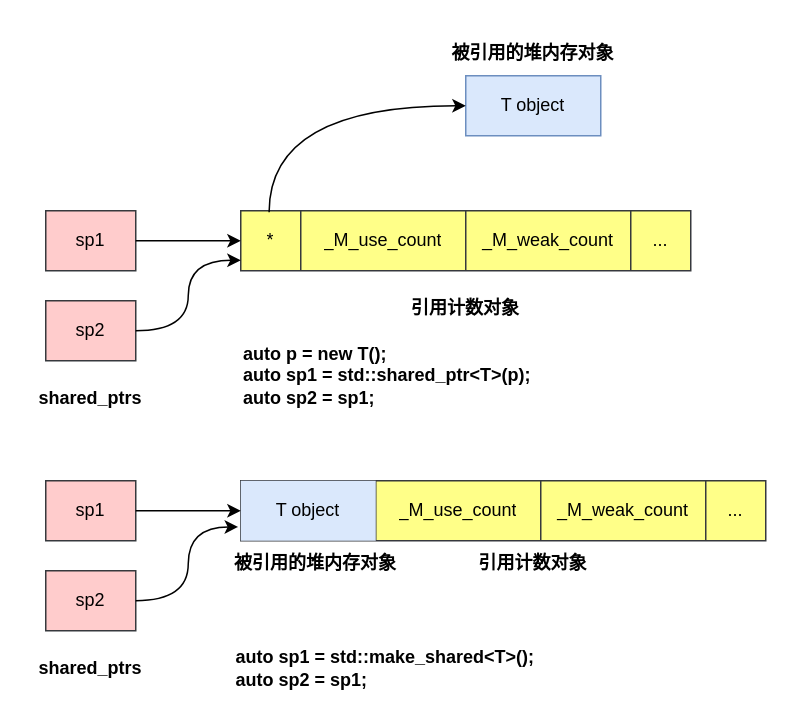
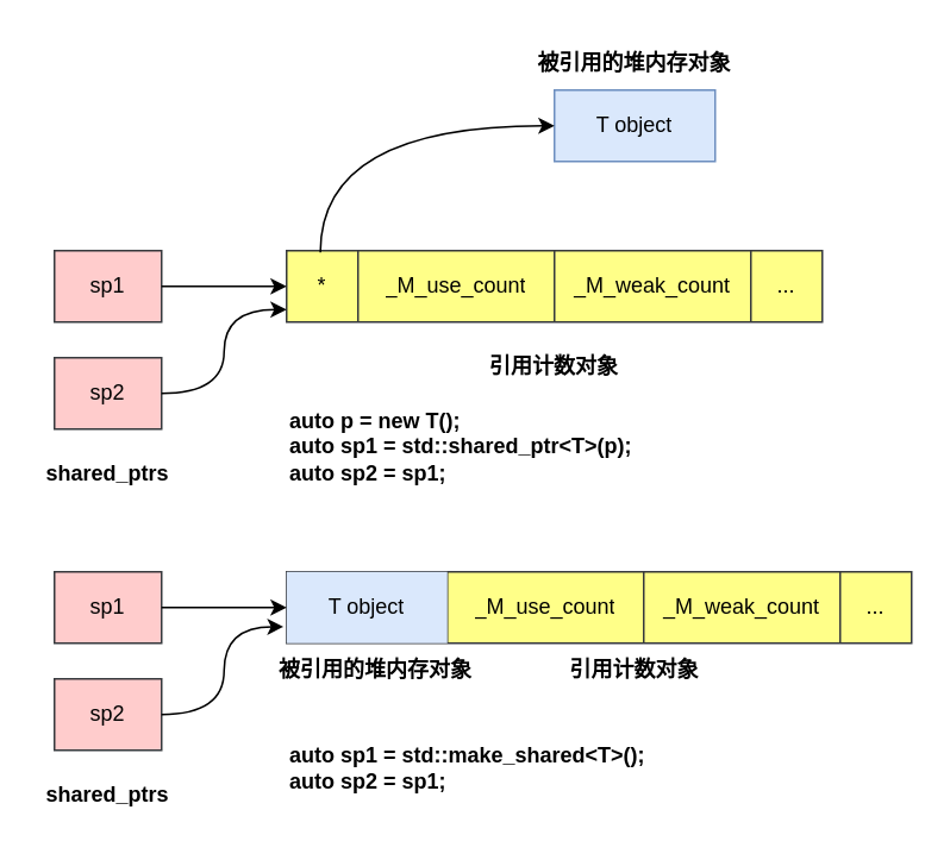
  <mxCell id="0" />
  <mxCell id="1" parent="0" />
  <mxCell id="2" value="" style="shape=table;startSize=0;container=1;collapsible=0;childLayout=tableLayout;fillColor=#ffff88;strokeColor=#36393d;" vertex="1" parent="1"><mxGeometry x="160" y="140" width="300" height="40" as="geometry" /></mxCell>
  <mxCell id="3" value="" style="shape=tableRow;horizontal=0;startSize=0;swimlaneHead=0;swimlaneBody=0;top=0;left=0;bottom=0;right=0;collapsible=0;dropTarget=0;fillColor=none;points=[[0,0.5],[1,0.5]];portConstraint=eastwest;" vertex="1" parent="2"><mxGeometry width="300" height="40" as="geometry" /></mxCell>
  <mxCell id="4" value="*" style="shape=partialRectangle;html=1;whiteSpace=wrap;connectable=0;overflow=hidden;fillColor=none;top=0;left=0;bottom=0;right=0;pointerEvents=1;" vertex="1" parent="3"><mxGeometry width="40" height="40" as="geometry"><mxRectangle width="40" height="40" as="alternateBounds" /></mxGeometry></mxCell>
  <mxCell id="5" value="_M_use_count" style="shape=partialRectangle;html=1;whiteSpace=wrap;connectable=0;overflow=hidden;fillColor=none;top=0;left=0;bottom=0;right=0;pointerEvents=1;" vertex="1" parent="3"><mxGeometry x="40" width="110" height="40" as="geometry"><mxRectangle width="110" height="40" as="alternateBounds" /></mxGeometry></mxCell>
  <mxCell id="6" value="_M_weak_count" style="shape=partialRectangle;html=1;whiteSpace=wrap;connectable=0;overflow=hidden;fillColor=none;top=0;left=0;bottom=0;right=0;pointerEvents=1;" vertex="1" parent="3"><mxGeometry x="150" width="110" height="40" as="geometry"><mxRectangle width="110" height="40" as="alternateBounds" /></mxGeometry></mxCell>
  <mxCell id="7" value="..." style="shape=partialRectangle;html=1;whiteSpace=wrap;connectable=0;overflow=hidden;fillColor=none;top=0;left=0;bottom=0;right=0;pointerEvents=1;" vertex="1" parent="3"><mxGeometry x="260" width="40" height="40" as="geometry"><mxRectangle width="40" height="40" as="alternateBounds" /></mxGeometry></mxCell>
  <mxCell id="8" value="" style="shape=table;startSize=0;container=1;collapsible=0;childLayout=tableLayout;fillColor=#dae8fc;strokeColor=#6c8ebf;" vertex="1" parent="1"><mxGeometry x="310" y="50" width="90" height="40" as="geometry" /></mxCell>
  <mxCell id="9" value="" style="shape=tableRow;horizontal=0;startSize=0;swimlaneHead=0;swimlaneBody=0;top=0;left=0;bottom=0;right=0;collapsible=0;dropTarget=0;fillColor=none;points=[[0,0.5],[1,0.5]];portConstraint=eastwest;" vertex="1" parent="8"><mxGeometry width="90" height="40" as="geometry" /></mxCell>
  <mxCell id="10" value="T object" style="shape=partialRectangle;html=1;whiteSpace=wrap;connectable=0;overflow=hidden;fillColor=none;top=0;left=0;bottom=0;right=0;pointerEvents=1;" vertex="1" parent="9"><mxGeometry width="90" height="40" as="geometry"><mxRectangle width="90" height="40" as="alternateBounds" /></mxGeometry></mxCell>
  <mxCell id="11" style="edgeStyle=orthogonalEdgeStyle;rounded=0;orthogonalLoop=1;jettySize=auto;html=1;exitX=0.063;exitY=0.025;exitDx=0;exitDy=0;entryX=0;entryY=0.5;entryDx=0;entryDy=0;exitPerimeter=0;curved=1;" edge="1" parent="1" source="3" target="9"><mxGeometry relative="1" as="geometry" /></mxCell>
  <mxCell id="12" value="" style="shape=table;startSize=0;container=1;collapsible=0;childLayout=tableLayout;fillColor=#ffcccc;strokeColor=#36393d;" vertex="1" parent="1"><mxGeometry x="30" y="140" width="60" height="40" as="geometry" /></mxCell>
  <mxCell id="13" value="" style="shape=tableRow;horizontal=0;startSize=0;swimlaneHead=0;swimlaneBody=0;top=0;left=0;bottom=0;right=0;collapsible=0;dropTarget=0;fillColor=none;points=[[0,0.5],[1,0.5]];portConstraint=eastwest;" vertex="1" parent="12"><mxGeometry width="60" height="40" as="geometry" /></mxCell>
  <mxCell id="14" value="sp1" style="shape=partialRectangle;html=1;whiteSpace=wrap;connectable=0;overflow=hidden;fillColor=none;top=0;left=0;bottom=0;right=0;pointerEvents=1;" vertex="1" parent="13"><mxGeometry width="60" height="40" as="geometry"><mxRectangle width="60" height="40" as="alternateBounds" /></mxGeometry></mxCell>
  <mxCell id="15" value="" style="shape=table;startSize=0;container=1;collapsible=0;childLayout=tableLayout;fillColor=#ffcccc;strokeColor=#36393d;" vertex="1" parent="1"><mxGeometry x="30" y="200" width="60" height="40" as="geometry" /></mxCell>
  <mxCell id="16" value="" style="shape=tableRow;horizontal=0;startSize=0;swimlaneHead=0;swimlaneBody=0;top=0;left=0;bottom=0;right=0;collapsible=0;dropTarget=0;fillColor=none;points=[[0,0.5],[1,0.5]];portConstraint=eastwest;" vertex="1" parent="15"><mxGeometry width="60" height="40" as="geometry" /></mxCell>
  <mxCell id="17" value="sp2" style="shape=partialRectangle;html=1;whiteSpace=wrap;connectable=0;overflow=hidden;fillColor=none;top=0;left=0;bottom=0;right=0;pointerEvents=1;" vertex="1" parent="16"><mxGeometry width="60" height="40" as="geometry"><mxRectangle width="60" height="40" as="alternateBounds" /></mxGeometry></mxCell>
  <mxCell id="18" style="edgeStyle=orthogonalEdgeStyle;curved=1;rounded=0;orthogonalLoop=1;jettySize=auto;html=1;exitX=1;exitY=0.5;exitDx=0;exitDy=0;entryX=0;entryY=0.825;entryDx=0;entryDy=0;entryPerimeter=0;" edge="1" parent="1" source="16" target="3"><mxGeometry relative="1" as="geometry"><mxPoint x="160" y="160" as="targetPoint" /></mxGeometry></mxCell>
  <mxCell id="19" style="edgeStyle=orthogonalEdgeStyle;curved=1;rounded=0;orthogonalLoop=1;jettySize=auto;html=1;exitX=1;exitY=0.5;exitDx=0;exitDy=0;entryX=0;entryY=0.5;entryDx=0;entryDy=0;" edge="1" parent="1" source="13" target="3"><mxGeometry relative="1" as="geometry" /></mxCell>
  <mxCell id="20" value="shared_ptrs&lt;br&gt;" style="text;html=1;strokeColor=none;fillColor=none;align=center;verticalAlign=middle;whiteSpace=wrap;rounded=0;fontStyle=1" vertex="1" parent="1"><mxGeometry x="20" y="250" width="80" height="30" as="geometry" /></mxCell>
  <mxCell id="21" value="被引用的堆内存对象" style="text;html=1;strokeColor=none;fillColor=none;align=center;verticalAlign=middle;whiteSpace=wrap;rounded=0;fontStyle=1" vertex="1" parent="1"><mxGeometry x="295" y="20" width="120" height="30" as="geometry" /></mxCell>
  <mxCell id="22" value="引用计数对象" style="text;html=1;strokeColor=none;fillColor=none;align=center;verticalAlign=middle;whiteSpace=wrap;rounded=0;fontStyle=1" vertex="1" parent="1"><mxGeometry x="250" y="190" width="120" height="30" as="geometry" /></mxCell>
  <mxCell id="23" value="&lt;b&gt;auto p = new T();&lt;br&gt;auto sp1 = std::shared_ptr&amp;lt;T&amp;gt;(p);&lt;br&gt;auto sp2 = sp1;&lt;/b&gt;" style="text;html=1;strokeColor=none;fillColor=none;align=left;verticalAlign=middle;whiteSpace=wrap;rounded=0;" vertex="1" parent="1"><mxGeometry x="160" y="220" width="250" height="60" as="geometry" /></mxCell>
  <mxCell id="24" value="" style="shape=table;startSize=0;container=1;collapsible=0;childLayout=tableLayout;fillColor=#ffff88;strokeColor=#36393d;" vertex="1" parent="1"><mxGeometry x="160" y="320" width="350" height="40" as="geometry" /></mxCell>
  <mxCell id="25" value="" style="shape=tableRow;horizontal=0;startSize=0;swimlaneHead=0;swimlaneBody=0;top=0;left=0;bottom=0;right=0;collapsible=0;dropTarget=0;fillColor=none;points=[[0,0.5],[1,0.5]];portConstraint=eastwest;" vertex="1" parent="24"><mxGeometry width="350" height="40" as="geometry" /></mxCell>
  <mxCell id="26" value="T object" style="shape=partialRectangle;html=1;whiteSpace=wrap;connectable=0;overflow=hidden;fillColor=#dae8fc;top=0;left=0;bottom=0;right=0;pointerEvents=1;strokeColor=#6c8ebf;" vertex="1" parent="25"><mxGeometry width="90" height="40" as="geometry"><mxRectangle width="90" height="40" as="alternateBounds" /></mxGeometry></mxCell>
  <mxCell id="27" value="_M_use_count" style="shape=partialRectangle;html=1;whiteSpace=wrap;connectable=0;overflow=hidden;fillColor=none;top=0;left=0;bottom=0;right=0;pointerEvents=1;" vertex="1" parent="25"><mxGeometry x="90" width="110" height="40" as="geometry"><mxRectangle width="110" height="40" as="alternateBounds" /></mxGeometry></mxCell>
  <mxCell id="28" value="_M_weak_count" style="shape=partialRectangle;html=1;whiteSpace=wrap;connectable=0;overflow=hidden;fillColor=none;top=0;left=0;bottom=0;right=0;pointerEvents=1;" vertex="1" parent="25"><mxGeometry x="200" width="110" height="40" as="geometry"><mxRectangle width="110" height="40" as="alternateBounds" /></mxGeometry></mxCell>
  <mxCell id="29" value="..." style="shape=partialRectangle;html=1;whiteSpace=wrap;connectable=0;overflow=hidden;fillColor=none;top=0;left=0;bottom=0;right=0;pointerEvents=1;" vertex="1" parent="25"><mxGeometry x="310" width="40" height="40" as="geometry"><mxRectangle width="40" height="40" as="alternateBounds" /></mxGeometry></mxCell>
  <mxCell id="30" value="" style="shape=table;startSize=0;container=1;collapsible=0;childLayout=tableLayout;fillColor=#ffcccc;strokeColor=#36393d;" vertex="1" parent="1"><mxGeometry x="30" y="320" width="60" height="40" as="geometry" /></mxCell>
  <mxCell id="31" value="" style="shape=tableRow;horizontal=0;startSize=0;swimlaneHead=0;swimlaneBody=0;top=0;left=0;bottom=0;right=0;collapsible=0;dropTarget=0;fillColor=none;points=[[0,0.5],[1,0.5]];portConstraint=eastwest;" vertex="1" parent="30"><mxGeometry width="60" height="40" as="geometry" /></mxCell>
  <mxCell id="32" value="sp1" style="shape=partialRectangle;html=1;whiteSpace=wrap;connectable=0;overflow=hidden;fillColor=none;top=0;left=0;bottom=0;right=0;pointerEvents=1;" vertex="1" parent="31"><mxGeometry width="60" height="40" as="geometry"><mxRectangle width="60" height="40" as="alternateBounds" /></mxGeometry></mxCell>
  <mxCell id="33" value="" style="shape=table;startSize=0;container=1;collapsible=0;childLayout=tableLayout;fillColor=#ffcccc;strokeColor=#36393d;" vertex="1" parent="1"><mxGeometry x="30" y="380" width="60" height="40" as="geometry" /></mxCell>
  <mxCell id="34" value="" style="shape=tableRow;horizontal=0;startSize=0;swimlaneHead=0;swimlaneBody=0;top=0;left=0;bottom=0;right=0;collapsible=0;dropTarget=0;fillColor=none;points=[[0,0.5],[1,0.5]];portConstraint=eastwest;" vertex="1" parent="33"><mxGeometry width="60" height="40" as="geometry" /></mxCell>
  <mxCell id="35" value="sp2" style="shape=partialRectangle;html=1;whiteSpace=wrap;connectable=0;overflow=hidden;fillColor=none;top=0;left=0;bottom=0;right=0;pointerEvents=1;" vertex="1" parent="34"><mxGeometry width="60" height="40" as="geometry"><mxRectangle width="60" height="40" as="alternateBounds" /></mxGeometry></mxCell>
  <mxCell id="36" style="edgeStyle=orthogonalEdgeStyle;curved=1;rounded=0;orthogonalLoop=1;jettySize=auto;html=1;exitX=1;exitY=0.5;exitDx=0;exitDy=0;entryX=0;entryY=0.5;entryDx=0;entryDy=0;" edge="1" parent="1" source="31" target="25"><mxGeometry relative="1" as="geometry" /></mxCell>
  <mxCell id="37" style="edgeStyle=orthogonalEdgeStyle;curved=1;rounded=0;orthogonalLoop=1;jettySize=auto;html=1;exitX=1;exitY=0.5;exitDx=0;exitDy=0;entryX=-0.005;entryY=0.77;entryDx=0;entryDy=0;entryPerimeter=0;" edge="1" parent="1" source="34" target="25"><mxGeometry relative="1" as="geometry" /></mxCell>
  <mxCell id="38" value="shared_ptrs&lt;br&gt;" style="text;html=1;strokeColor=none;fillColor=none;align=center;verticalAlign=middle;whiteSpace=wrap;rounded=0;fontStyle=1" vertex="1" parent="1"><mxGeometry x="20" y="430" width="80" height="30" as="geometry" /></mxCell>
- <mxCell id="39" value="&lt;b&gt;auto sp1 = std::make_shared&amp;lt;T&amp;gt;();&lt;br&gt;auto sp2 = sp1;&lt;br&gt;&lt;/b&gt;" style="text;html=1;strokeColor=none;fillColor=none;align=left;verticalAlign=middle;whiteSpace=wrap;rounded=0;" vertex="1" parent="1"><mxGeometry x="155" y="415" width="250" height="60" as="geometry" /></mxCell>
+ <mxCell id="39" value="&lt;b&gt;auto sp1 = std::make_shared&amp;lt;T&amp;gt;();&lt;br&gt;auto sp2 = sp1;&lt;br&gt;&lt;/b&gt;" style="text;html=1;strokeColor=none;fillColor=none;align=left;verticalAlign=middle;whiteSpace=wrap;rounded=0;" vertex="1" parent="1"><mxGeometry x="160" y="400" width="250" height="60" as="geometry" /></mxCell>
  <mxCell id="40" value="被引用的堆内存对象" style="text;html=1;strokeColor=none;fillColor=none;align=center;verticalAlign=middle;whiteSpace=wrap;rounded=0;fontStyle=1" vertex="1" parent="1"><mxGeometry x="150" y="360" width="120" height="30" as="geometry" /></mxCell>
  <mxCell id="41" value="引用计数对象" style="text;html=1;strokeColor=none;fillColor=none;align=center;verticalAlign=middle;whiteSpace=wrap;rounded=0;fontStyle=1" vertex="1" parent="1"><mxGeometry x="295" y="360" width="120" height="30" as="geometry" /></mxCell>
